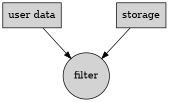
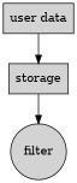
  digraph {
    nodesep=1.1
    rankdir=TB
    splines=false
    node [shape=rect style=filled]
    n1 [label="user data"]
    n2 [label=filter shape=circle]
    n3 [label=storage]
-   n1 -> n2
+   n1 -> n3
    n3 -> n2
  }
